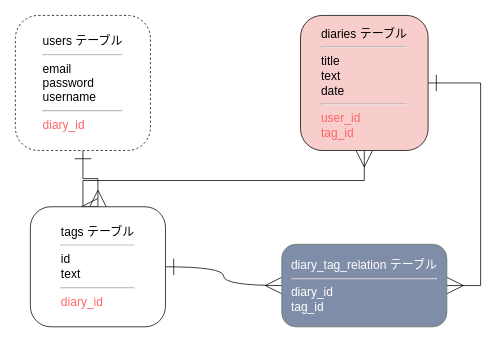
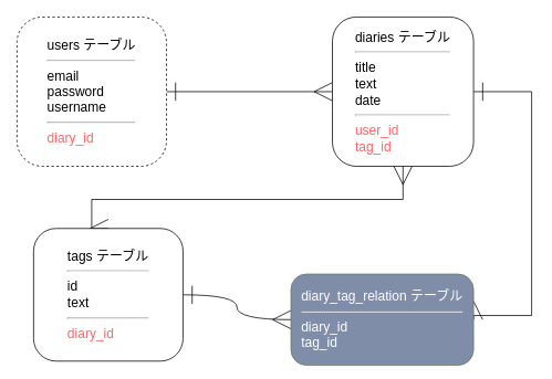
  <mxCell id="0" />
  <mxCell id="1" parent="0" />
- <mxCell id="2" style="edgeStyle=orthogonalEdgeStyle;rounded=0;orthogonalLoop=1;jettySize=auto;html=1;fontSize=16;endArrow=ERmany;endFill=0;endSize=20;startArrow=ERone;startFill=0;startSize=20;" edge="1" parent="1" source="3" target="8"><mxGeometry relative="1" as="geometry" /></mxCell>
+ <mxCell id="2" style="edgeStyle=orthogonalEdgeStyle;rounded=0;orthogonalLoop=1;jettySize=auto;html=1;entryX=0;entryY=0.5;entryDx=0;entryDy=0;fontSize=16;endArrow=ERmany;endFill=0;endSize=20;startArrow=ERone;startFill=0;startSize=20;" edge="1" parent="1" source="3" target="6"><mxGeometry relative="1" as="geometry" /></mxCell>
  <mxCell id="3" value="&lt;div style=&quot;font-size: 16px&quot;&gt;&lt;span style=&quot;font-size: 16px&quot;&gt;users テーブル&lt;/span&gt;&lt;br style=&quot;font-size: 16px&quot;&gt;&lt;/div&gt;&lt;div style=&quot;font-size: 16px&quot;&gt;&lt;/div&gt;&lt;hr style=&quot;text-align: left&quot;&gt;&lt;div style=&quot;font-size: 16px&quot;&gt;&lt;div style=&quot;text-align: left ; font-size: 16px&quot;&gt;&lt;span style=&quot;font-size: 16px&quot;&gt;email&lt;/span&gt;&lt;/div&gt;&lt;span style=&quot;font-size: 16px&quot;&gt;&lt;div style=&quot;text-align: left ; font-size: 16px&quot;&gt;&lt;span style=&quot;font-size: 16px&quot;&gt;password&lt;/span&gt;&lt;/div&gt;&lt;/span&gt;&lt;span style=&quot;font-size: 16px&quot;&gt;&lt;div style=&quot;text-align: left ; font-size: 16px&quot;&gt;&lt;span style=&quot;font-size: 16px&quot;&gt;username&lt;/span&gt;&lt;/div&gt;&lt;div style=&quot;font-size: 16px&quot;&gt;&lt;hr style=&quot;text-align: left&quot;&gt;&lt;font color=&quot;#ff6666&quot;&gt;&lt;div style=&quot;text-align: left&quot;&gt;&lt;span&gt;diary_id&lt;/span&gt;&lt;/div&gt;&lt;/font&gt;&lt;/div&gt;&lt;/span&gt;&lt;/div&gt;" style="rounded=1;whiteSpace=wrap;html=1;arcSize=17;align=center;verticalAlign=middle;fontSize=16;dashed=1;" vertex="1" parent="1"><mxGeometry x="20" y="20" width="180" height="180" as="geometry" /></mxCell>
  <mxCell id="4" style="edgeStyle=orthogonalEdgeStyle;rounded=0;orthogonalLoop=1;jettySize=auto;html=1;startArrow=ERone;startFill=0;startSize=20;endArrow=ERmany;endFill=0;endSize=20;targetPerimeterSpacing=0;strokeWidth=1;fontSize=16;entryX=1;entryY=0.5;entryDx=0;entryDy=0;" edge="1" parent="1" source="6" target="9"><mxGeometry relative="1" as="geometry"><mxPoint x="660" y="380" as="targetPoint" /><Array as="points"><mxPoint x="640" y="110" /><mxPoint x="640" y="380" /></Array></mxGeometry></mxCell>
  <mxCell id="5" style="edgeStyle=orthogonalEdgeStyle;rounded=0;orthogonalLoop=1;jettySize=auto;html=1;entryX=0.5;entryY=0;entryDx=0;entryDy=0;startArrow=ERmany;startFill=0;startSize=20;endArrow=ERmany;endFill=0;endSize=20;targetPerimeterSpacing=0;strokeWidth=1;fontSize=16;" edge="1" parent="1" source="6" target="8"><mxGeometry relative="1" as="geometry"><Array as="points"><mxPoint x="485" y="240" /><mxPoint x="110" y="240" /></Array></mxGeometry></mxCell>
- <mxCell id="6" value="&lt;div&gt;&lt;span&gt;diaries テーブル&lt;/span&gt;&lt;/div&gt;&lt;div&gt;&lt;hr style=&quot;text-align: left&quot;&gt;&lt;/div&gt;&lt;div style=&quot;text-align: left ; font-size: 16px&quot;&gt;&lt;span style=&quot;font-size: 16px&quot;&gt;title&lt;/span&gt;&lt;/div&gt;&lt;div style=&quot;text-align: left ; font-size: 16px&quot;&gt;&lt;span style=&quot;font-size: 16px&quot;&gt;text&lt;/span&gt;&lt;/div&gt;&lt;div style=&quot;text-align: left ; font-size: 16px&quot;&gt;&lt;span style=&quot;font-size: 16px&quot;&gt;date&lt;/span&gt;&lt;/div&gt;&lt;div style=&quot;font-size: 16px&quot;&gt;&lt;hr style=&quot;text-align: left&quot;&gt;&lt;/div&gt;&lt;div style=&quot;text-align: left ; font-size: 16px&quot;&gt;&lt;span style=&quot;font-size: 16px&quot;&gt;&lt;font color=&quot;#ff6666&quot;&gt;user_id&lt;/font&gt;&lt;/span&gt;&lt;/div&gt;&lt;div style=&quot;text-align: left ; font-size: 16px&quot;&gt;&lt;span style=&quot;font-size: 16px&quot;&gt;&lt;font color=&quot;#ff6666&quot;&gt;tag_id&lt;/font&gt;&lt;/span&gt;&lt;/div&gt;" style="rounded=1;whiteSpace=wrap;html=1;arcSize=17;fontSize=16;verticalAlign=middle;align=center;fillColor=#f8cecc;" vertex="1" parent="1"><mxGeometry x="400" y="20" width="170" height="180" as="geometry" /></mxCell>
+ <mxCell id="6" value="&lt;div&gt;&lt;span&gt;diaries テーブル&lt;/span&gt;&lt;/div&gt;&lt;div&gt;&lt;hr style=&quot;text-align: left&quot;&gt;&lt;/div&gt;&lt;div style=&quot;text-align: left ; font-size: 16px&quot;&gt;&lt;span style=&quot;font-size: 16px&quot;&gt;title&lt;/span&gt;&lt;/div&gt;&lt;div style=&quot;text-align: left ; font-size: 16px&quot;&gt;&lt;span style=&quot;font-size: 16px&quot;&gt;text&lt;/span&gt;&lt;/div&gt;&lt;div style=&quot;text-align: left ; font-size: 16px&quot;&gt;&lt;span style=&quot;font-size: 16px&quot;&gt;date&lt;/span&gt;&lt;/div&gt;&lt;div style=&quot;font-size: 16px&quot;&gt;&lt;hr style=&quot;text-align: left&quot;&gt;&lt;/div&gt;&lt;div style=&quot;text-align: left ; font-size: 16px&quot;&gt;&lt;span style=&quot;font-size: 16px&quot;&gt;&lt;font color=&quot;#ff6666&quot;&gt;user_id&lt;/font&gt;&lt;/span&gt;&lt;/div&gt;&lt;div style=&quot;text-align: left ; font-size: 16px&quot;&gt;&lt;span style=&quot;font-size: 16px&quot;&gt;&lt;font color=&quot;#ff6666&quot;&gt;tag_id&lt;/font&gt;&lt;/span&gt;&lt;/div&gt;" style="rounded=1;whiteSpace=wrap;html=1;arcSize=17;fontSize=16;verticalAlign=middle;align=center;" vertex="1" parent="1"><mxGeometry x="400" y="20" width="170" height="180" as="geometry" /></mxCell>
  <mxCell id="7" style="edgeStyle=orthogonalEdgeStyle;curved=1;rounded=0;orthogonalLoop=1;jettySize=auto;html=1;entryX=0;entryY=0.5;entryDx=0;entryDy=0;startArrow=ERone;startFill=0;startSize=20;endArrow=ERmany;endFill=0;endSize=20;targetPerimeterSpacing=0;strokeWidth=1;fontSize=16;" edge="1" parent="1" source="8" target="9"><mxGeometry relative="1" as="geometry" /></mxCell>
  <mxCell id="8" value="tags テーブル&lt;br&gt;&lt;hr style=&quot;text-align: left&quot;&gt;&lt;div style=&quot;text-align: left&quot;&gt;&lt;span&gt;id&lt;/span&gt;&lt;/div&gt;&lt;div style=&quot;text-align: left&quot;&gt;&lt;span&gt;text&lt;/span&gt;&lt;/div&gt;&lt;div style=&quot;text-align: left&quot;&gt;&lt;hr&gt;&lt;font color=&quot;#ff6666&quot;&gt;diary_id&lt;/font&gt;&lt;/div&gt;" style="rounded=1;whiteSpace=wrap;html=1;arcSize=17;fontSize=16;" vertex="1" parent="1"><mxGeometry x="40" y="275" width="180" height="160" as="geometry" /></mxCell>
- <mxCell id="9" value="diary_tag_relation テーブル&lt;br&gt;&lt;hr style=&quot;text-align: left&quot;&gt;&lt;div style=&quot;text-align: left&quot;&gt;&lt;span&gt;diary_id&lt;/span&gt;&lt;/div&gt;&lt;div style=&quot;text-align: left&quot;&gt;tag_id&lt;/div&gt;" style="rounded=1;whiteSpace=wrap;html=1;arcSize=17;fontSize=16;fillColor=#808DA9;strokeColor=#667662;fontColor=#ffffff;" vertex="1" parent="1"><mxGeometry x="375" y="325" width="220" height="110" as="geometry" /></mxCell>
+ <mxCell id="9" value="diary_tag_relation テーブル&lt;br&gt;&lt;hr style=&quot;text-align: left&quot;&gt;&lt;div style=&quot;text-align: left&quot;&gt;&lt;span&gt;diary_id&lt;/span&gt;&lt;/div&gt;&lt;div style=&quot;text-align: left&quot;&gt;tag_id&lt;/div&gt;" style="rounded=1;whiteSpace=wrap;html=1;arcSize=17;fontSize=16;fillColor=#808DA9;strokeColor=#667662;fontColor=#ffffff;" vertex="1" parent="1"><mxGeometry x="350" y="330" width="220" height="110" as="geometry" /></mxCell>
